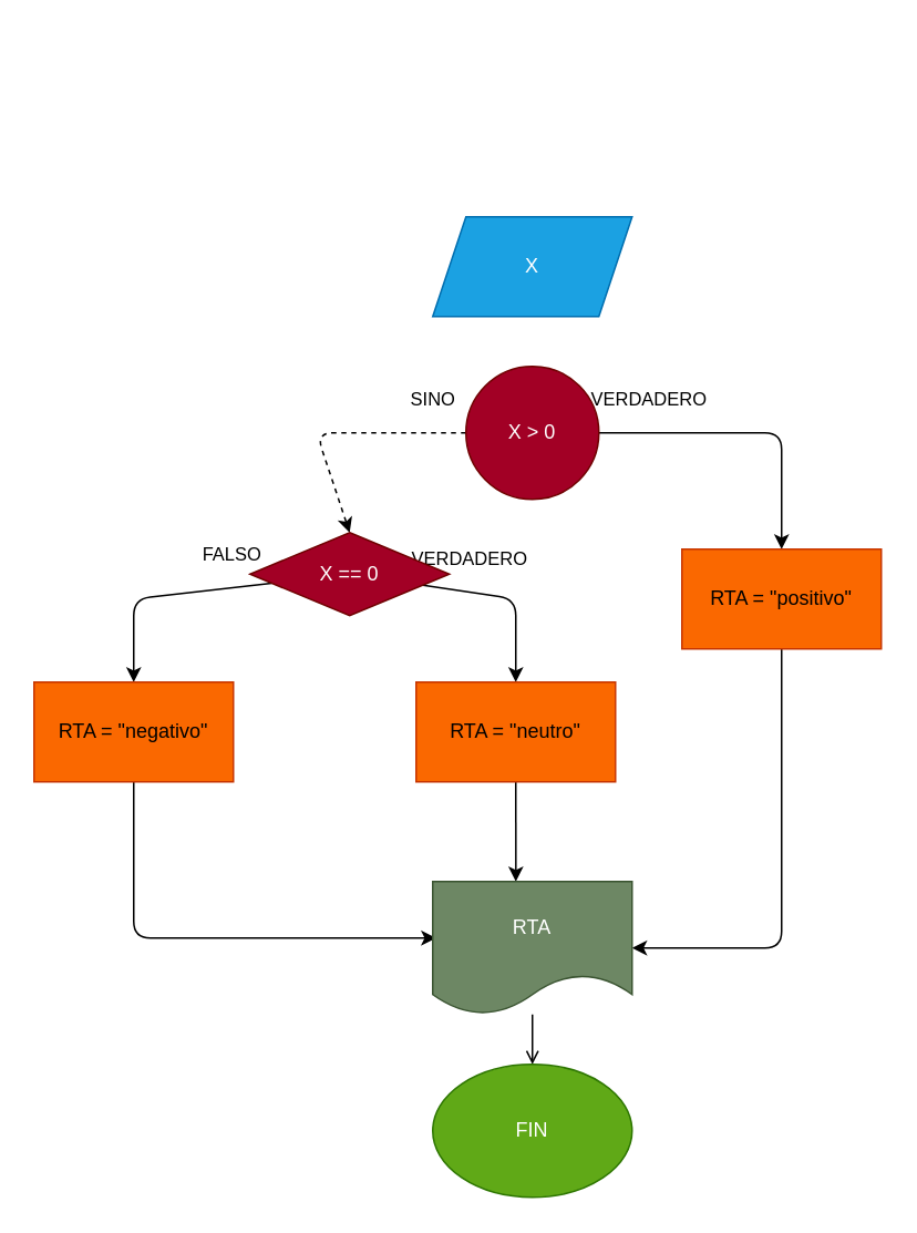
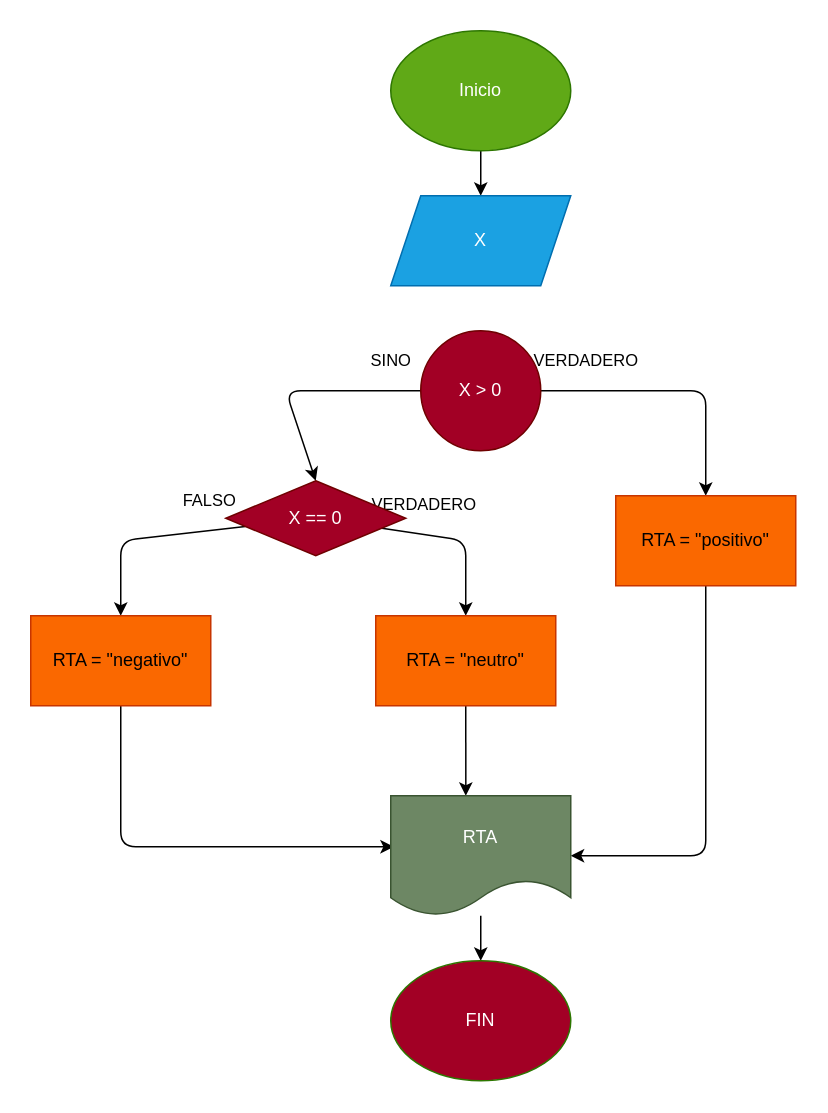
  <mxCell id="0" />
  <mxCell id="1" parent="0" />
+ <mxCell id="2" value="" style="edgeStyle=none;html=1;" edge="1" parent="1" source="3" target="4"><mxGeometry relative="1" as="geometry" /></mxCell>
+ <mxCell id="3" value="Inicio" style="ellipse;whiteSpace=wrap;html=1;fillColor=#60a917;fontColor=#ffffff;strokeColor=#2D7600;" vertex="1" parent="1"><mxGeometry x="260" y="20" width="120" height="80" as="geometry" /></mxCell>
  <mxCell id="4" value="X" style="shape=parallelogram;perimeter=parallelogramPerimeter;whiteSpace=wrap;html=1;fixedSize=1;fillColor=#1ba1e2;fontColor=#ffffff;strokeColor=#006EAF;" vertex="1" parent="1"><mxGeometry x="260" y="130" width="120" height="60" as="geometry" /></mxCell>
  <mxCell id="5" value="VERDADERO" style="edgeStyle=none;html=1;" edge="1" parent="1" source="7" target="9"><mxGeometry x="-0.667" y="20" relative="1" as="geometry"><Array as="points"><mxPoint x="470" y="260" /></Array><mxPoint as="offset" /></mxGeometry></mxCell>
- <mxCell id="6" value="SINO" style="edgeStyle=none;html=1;entryX=0.5;entryY=0;entryDx=0;entryDy=0;dashed=1;" edge="1" parent="1" source="7" target="12"><mxGeometry x="-0.733" y="-20" relative="1" as="geometry"><mxPoint x="180" y="330" as="targetPoint" /><Array as="points"><mxPoint x="190" y="260" /></Array><mxPoint as="offset" /></mxGeometry></mxCell>
+ <mxCell id="6" value="SINO" style="edgeStyle=none;html=1;entryX=0.5;entryY=0;entryDx=0;entryDy=0;" edge="1" parent="1" source="7" target="12"><mxGeometry x="-0.733" y="-20" relative="1" as="geometry"><mxPoint x="180" y="330" as="targetPoint" /><Array as="points"><mxPoint x="190" y="260" /></Array><mxPoint as="offset" /></mxGeometry></mxCell>
  <mxCell id="7" value="X &amp;gt; 0" style="ellipse;whiteSpace=wrap;html=1;fillColor=#a20025;fontColor=#ffffff;strokeColor=#6F0000;" vertex="1" parent="1"><mxGeometry x="280" y="220" width="80" height="80" as="geometry" /></mxCell>
  <mxCell id="8" style="edgeStyle=none;html=1;entryX=1;entryY=0.5;entryDx=0;entryDy=0;" edge="1" parent="1" source="9" target="18"><mxGeometry relative="1" as="geometry"><Array as="points"><mxPoint x="470" y="570" /></Array></mxGeometry></mxCell>
  <mxCell id="9" value="RTA = &quot;positivo&quot;" style="whiteSpace=wrap;html=1;fillColor=#fa6800;fontColor=#000000;strokeColor=#C73500;" vertex="1" parent="1"><mxGeometry x="410" y="330" width="120" height="60" as="geometry" /></mxCell>
  <mxCell id="10" value="VERDADERO" style="edgeStyle=none;html=1;" edge="1" parent="1" source="12" target="14"><mxGeometry x="-0.538" y="20" relative="1" as="geometry"><Array as="points"><mxPoint x="310" y="360" /></Array><mxPoint as="offset" /></mxGeometry></mxCell>
  <mxCell id="11" value="FALSO" style="edgeStyle=none;html=1;" edge="1" parent="1" source="12" target="16"><mxGeometry x="-0.667" y="-20" relative="1" as="geometry"><Array as="points"><mxPoint x="80" y="360" /></Array><mxPoint as="offset" /></mxGeometry></mxCell>
  <mxCell id="12" value="X == 0" style="rhombus;whiteSpace=wrap;html=1;fillColor=#a20025;fontColor=#ffffff;strokeColor=#6F0000;" vertex="1" parent="1"><mxGeometry x="150" y="320" width="120" height="50" as="geometry" /></mxCell>
  <mxCell id="13" style="edgeStyle=none;html=1;entryX=0.417;entryY=0;entryDx=0;entryDy=0;entryPerimeter=0;" edge="1" parent="1" source="14" target="18"><mxGeometry relative="1" as="geometry" /></mxCell>
  <mxCell id="14" value="RTA = &quot;neutro&quot;" style="whiteSpace=wrap;html=1;fillColor=#fa6800;fontColor=#000000;strokeColor=#C73500;" vertex="1" parent="1"><mxGeometry x="250" y="410" width="120" height="60" as="geometry" /></mxCell>
  <mxCell id="15" style="edgeStyle=none;html=1;entryX=0.017;entryY=0.425;entryDx=0;entryDy=0;entryPerimeter=0;" edge="1" parent="1" source="16" target="18"><mxGeometry relative="1" as="geometry"><Array as="points"><mxPoint x="80" y="564" /></Array></mxGeometry></mxCell>
  <mxCell id="16" value="RTA = &quot;negativo&quot;" style="whiteSpace=wrap;html=1;fillColor=#fa6800;fontColor=#000000;strokeColor=#C73500;" vertex="1" parent="1"><mxGeometry x="20" y="410" width="120" height="60" as="geometry" /></mxCell>
- <mxCell id="17" value="" style="edgeStyle=none;html=1;endArrow=open;" edge="1" parent="1" source="18" target="19"><mxGeometry relative="1" as="geometry" /></mxCell>
+ <mxCell id="17" value="" style="edgeStyle=none;html=1;" edge="1" parent="1" source="18" target="19"><mxGeometry relative="1" as="geometry" /></mxCell>
  <mxCell id="18" value="RTA" style="shape=document;whiteSpace=wrap;html=1;boundedLbl=1;fillColor=#6d8764;fontColor=#ffffff;strokeColor=#3A5431;" vertex="1" parent="1"><mxGeometry x="260" y="530" width="120" height="80" as="geometry" /></mxCell>
- <mxCell id="19" value="FIN" style="ellipse;whiteSpace=wrap;html=1;fillColor=#60a917;fontColor=#ffffff;strokeColor=#2D7600;" vertex="1" parent="1"><mxGeometry x="260" y="640" width="120" height="80" as="geometry" /></mxCell>
+ <mxCell id="19" value="FIN" style="ellipse;whiteSpace=wrap;html=1;fillColor=#a20025;fontColor=#ffffff;strokeColor=#2D7600;" vertex="1" parent="1"><mxGeometry x="260" y="640" width="120" height="80" as="geometry" /></mxCell>
